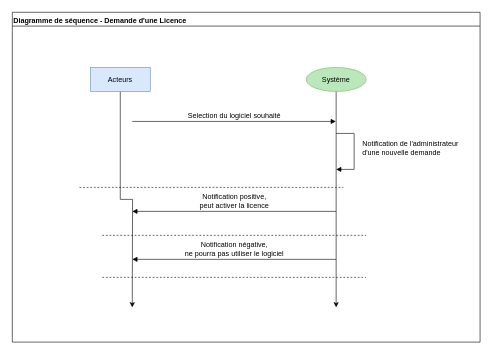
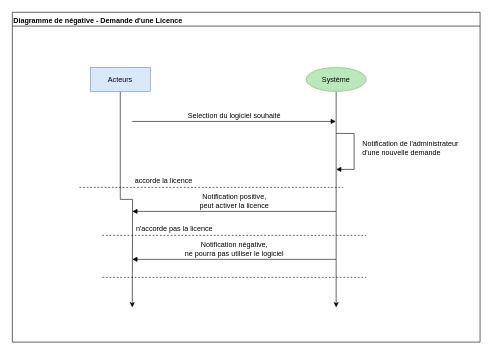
  <mxCell id="0" />
  <mxCell id="1" parent="0" />
  <mxCell id="2" value="" style="group" parent="1" vertex="1" connectable="0"><mxGeometry x="80" y="50" width="720" height="520" as="geometry" /></mxCell>
  <mxCell id="3" value="Selection du logiciel souhaité" style="html=1;verticalAlign=bottom;endArrow=block;fontSize=12;shadow=0;rounded=0;" parent="2" edge="1"><mxGeometry x="90" y="72" width="80" as="geometry"><mxPoint x="140" y="152" as="sourcePoint" /><mxPoint x="479.5" y="152" as="targetPoint" /></mxGeometry></mxCell>
  <mxCell id="4" style="edgeStyle=orthogonalEdgeStyle;orthogonalLoop=1;jettySize=auto;html=1;shadow=0;fontSize=12;rounded=0;" parent="2" source="5" edge="1"><mxGeometry relative="1" as="geometry"><mxPoint x="140" y="462" as="targetPoint" /></mxGeometry></mxCell>
  <mxCell id="5" value="Acteurs" style="whiteSpace=wrap;html=1;shadow=0;fontSize=12;fillColor=#dae8fc;strokeColor=#6c8ebf;rounded=0;" parent="2" vertex="1"><mxGeometry x="70" y="62" width="100" height="40" as="geometry" /></mxCell>
  <mxCell id="6" value="&lt;div&gt;Notification de l'administrateur &lt;br&gt;&lt;/div&gt;&lt;div&gt;d'une nouvelle demande&lt;/div&gt;" style="edgeStyle=orthogonalEdgeStyle;html=1;align=left;spacingLeft=2;endArrow=block;fontSize=12;shadow=0;rounded=0;" parent="2" edge="1"><mxGeometry x="-0.077" y="10" relative="1" as="geometry"><mxPoint x="480" y="172.0" as="sourcePoint" /><Array as="points"><mxPoint x="510" y="172" /><mxPoint x="510" y="232" /></Array><mxPoint x="480" y="232" as="targetPoint" /><mxPoint as="offset" /></mxGeometry></mxCell>
  <mxCell id="7" style="edgeStyle=orthogonalEdgeStyle;orthogonalLoop=1;jettySize=auto;html=1;shadow=0;fontSize=12;rounded=0;" parent="2" source="8" edge="1"><mxGeometry relative="1" as="geometry"><mxPoint x="480" y="462" as="targetPoint" /></mxGeometry></mxCell>
  <mxCell id="8" value="Système" style="ellipse;whiteSpace=wrap;html=1;shadow=0;fontSize=12;fillColor=#BBE8BA;strokeColor=#82b366;" parent="2" vertex="1"><mxGeometry x="430" y="62" width="100" height="40" as="geometry" /></mxCell>
  <mxCell id="9" value="" style="group;rounded=0;" parent="2" vertex="1" connectable="0"><mxGeometry x="52" y="242" width="440" height="20" as="geometry" /></mxCell>
  <mxCell id="10" value="" style="endArrow=none;dashed=1;html=1;shadow=0;fontSize=12;rounded=0;" parent="9" edge="1"><mxGeometry width="50" height="50" relative="1" as="geometry"><mxPoint y="20" as="sourcePoint" /><mxPoint x="440" y="20" as="targetPoint" /></mxGeometry></mxCell>
+ <mxCell id="11" value="accorde la licence" style="text;html=1;align=center;verticalAlign=middle;resizable=0;points=[];autosize=1;strokeColor=none;fillColor=none;fontSize=12;rounded=0;" parent="9" vertex="1"><mxGeometry x="85" width="110" height="20" as="geometry" /></mxCell>
  <mxCell id="12" value="" style="endArrow=none;dashed=1;html=1;shadow=0;fontSize=12;rounded=0;" parent="2" edge="1"><mxGeometry x="90" y="322" width="50" height="50" as="geometry"><mxPoint x="90" y="342" as="sourcePoint" /><mxPoint x="530" y="342" as="targetPoint" /></mxGeometry></mxCell>
+ <mxCell id="13" value="n'accorde pas la licence" style="text;html=1;align=center;verticalAlign=middle;resizable=0;points=[];autosize=1;strokeColor=none;fillColor=none;fontSize=12;rounded=0;" parent="2" vertex="1"><mxGeometry x="140" y="322" width="140" height="20" as="geometry" /></mxCell>
  <mxCell id="14" value="Notification positive,&lt;br&gt;peut activer la licence" style="html=1;verticalAlign=bottom;endArrow=block;shadow=0;fontSize=12;rounded=0;" parent="2" edge="1"><mxGeometry width="80" relative="1" as="geometry"><mxPoint x="480" y="302" as="sourcePoint" /><mxPoint x="140" y="302" as="targetPoint" /></mxGeometry></mxCell>
  <mxCell id="15" value="Notification négative,&lt;br&gt;ne pourra pas utiliser le logiciel" style="html=1;verticalAlign=bottom;endArrow=block;shadow=0;fontSize=12;rounded=0;" parent="2" edge="1"><mxGeometry width="80" relative="1" as="geometry"><mxPoint x="480" y="382" as="sourcePoint" /><mxPoint x="140" y="382" as="targetPoint" /></mxGeometry></mxCell>
  <mxCell id="16" value="" style="endArrow=none;dashed=1;html=1;shadow=0;fontSize=12;rounded=0;" parent="2" edge="1"><mxGeometry x="90" y="392" width="50" height="50" as="geometry"><mxPoint x="90" y="412" as="sourcePoint" /><mxPoint x="530" y="412" as="targetPoint" /></mxGeometry></mxCell>
- <mxCell id="17" value="Diagramme de séquence - Demande d'une Licence" style="swimlane;pointerEvents=0;verticalAlign=top;startSize=23;align=left;rounded=0;" parent="2" vertex="1"><mxGeometry x="-60" y="-30" width="780" height="550" as="geometry" /></mxCell>
+ <mxCell id="17" value="Diagramme de négative - Demande d'une Licence" style="swimlane;pointerEvents=0;verticalAlign=top;startSize=23;align=left;rounded=0;" parent="2" vertex="1"><mxGeometry x="-60" y="-30" width="780" height="550" as="geometry" /></mxCell>
